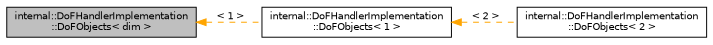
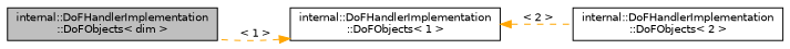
  digraph {
    rankdir=LR
    node [color=black fillcolor=white fontname=Helvetica fontsize=10 shape=record style=filled]
    edge [color=orange dir=back fontname=Helvetica fontsize=10 labelfontname=Helvetica labelfontsize=10 style=dashed]
    n1 [fillcolor=grey75 fontcolor=black height=0.2 label="internal::DoFHandlerImplementation\l::DoFObjects\< dim \>" width=0.4]
    n2 [height=0.2 label="internal::DoFHandlerImplementation\l::DoFObjects\< 1 \>" width=0.4]
    n3 [height=0.2 label="internal::DoFHandlerImplementation\l::DoFObjects\< 2 \>" width=0.4]
-   n1 -> n2 [label=" \< 1 \>"]
+   n2 -> n1 [label=" \< 1 \>"]
    n2 -> n3 [label=" \< 2 \>"]
  }
